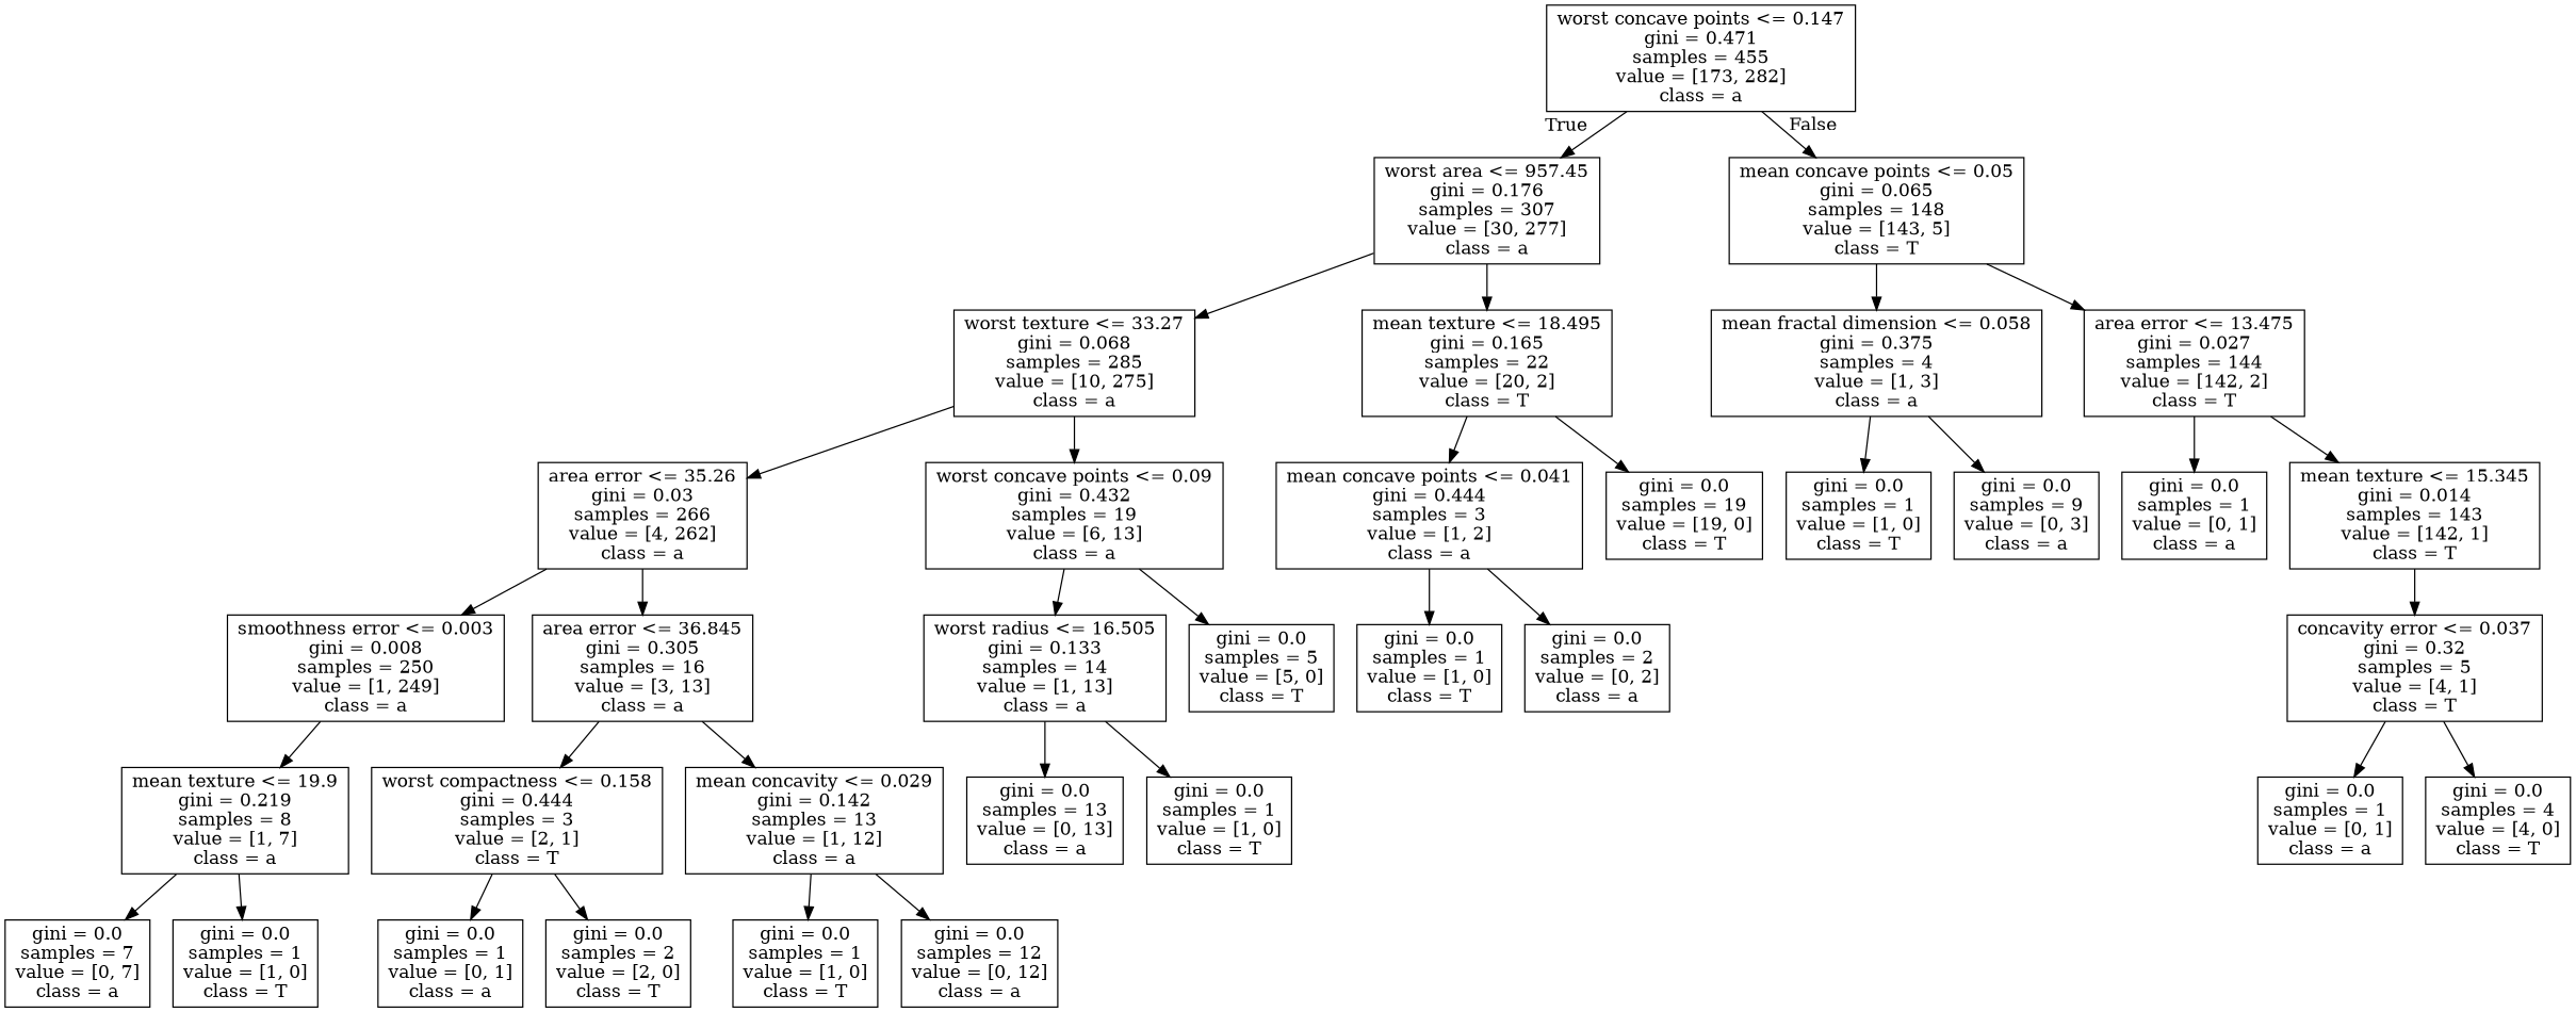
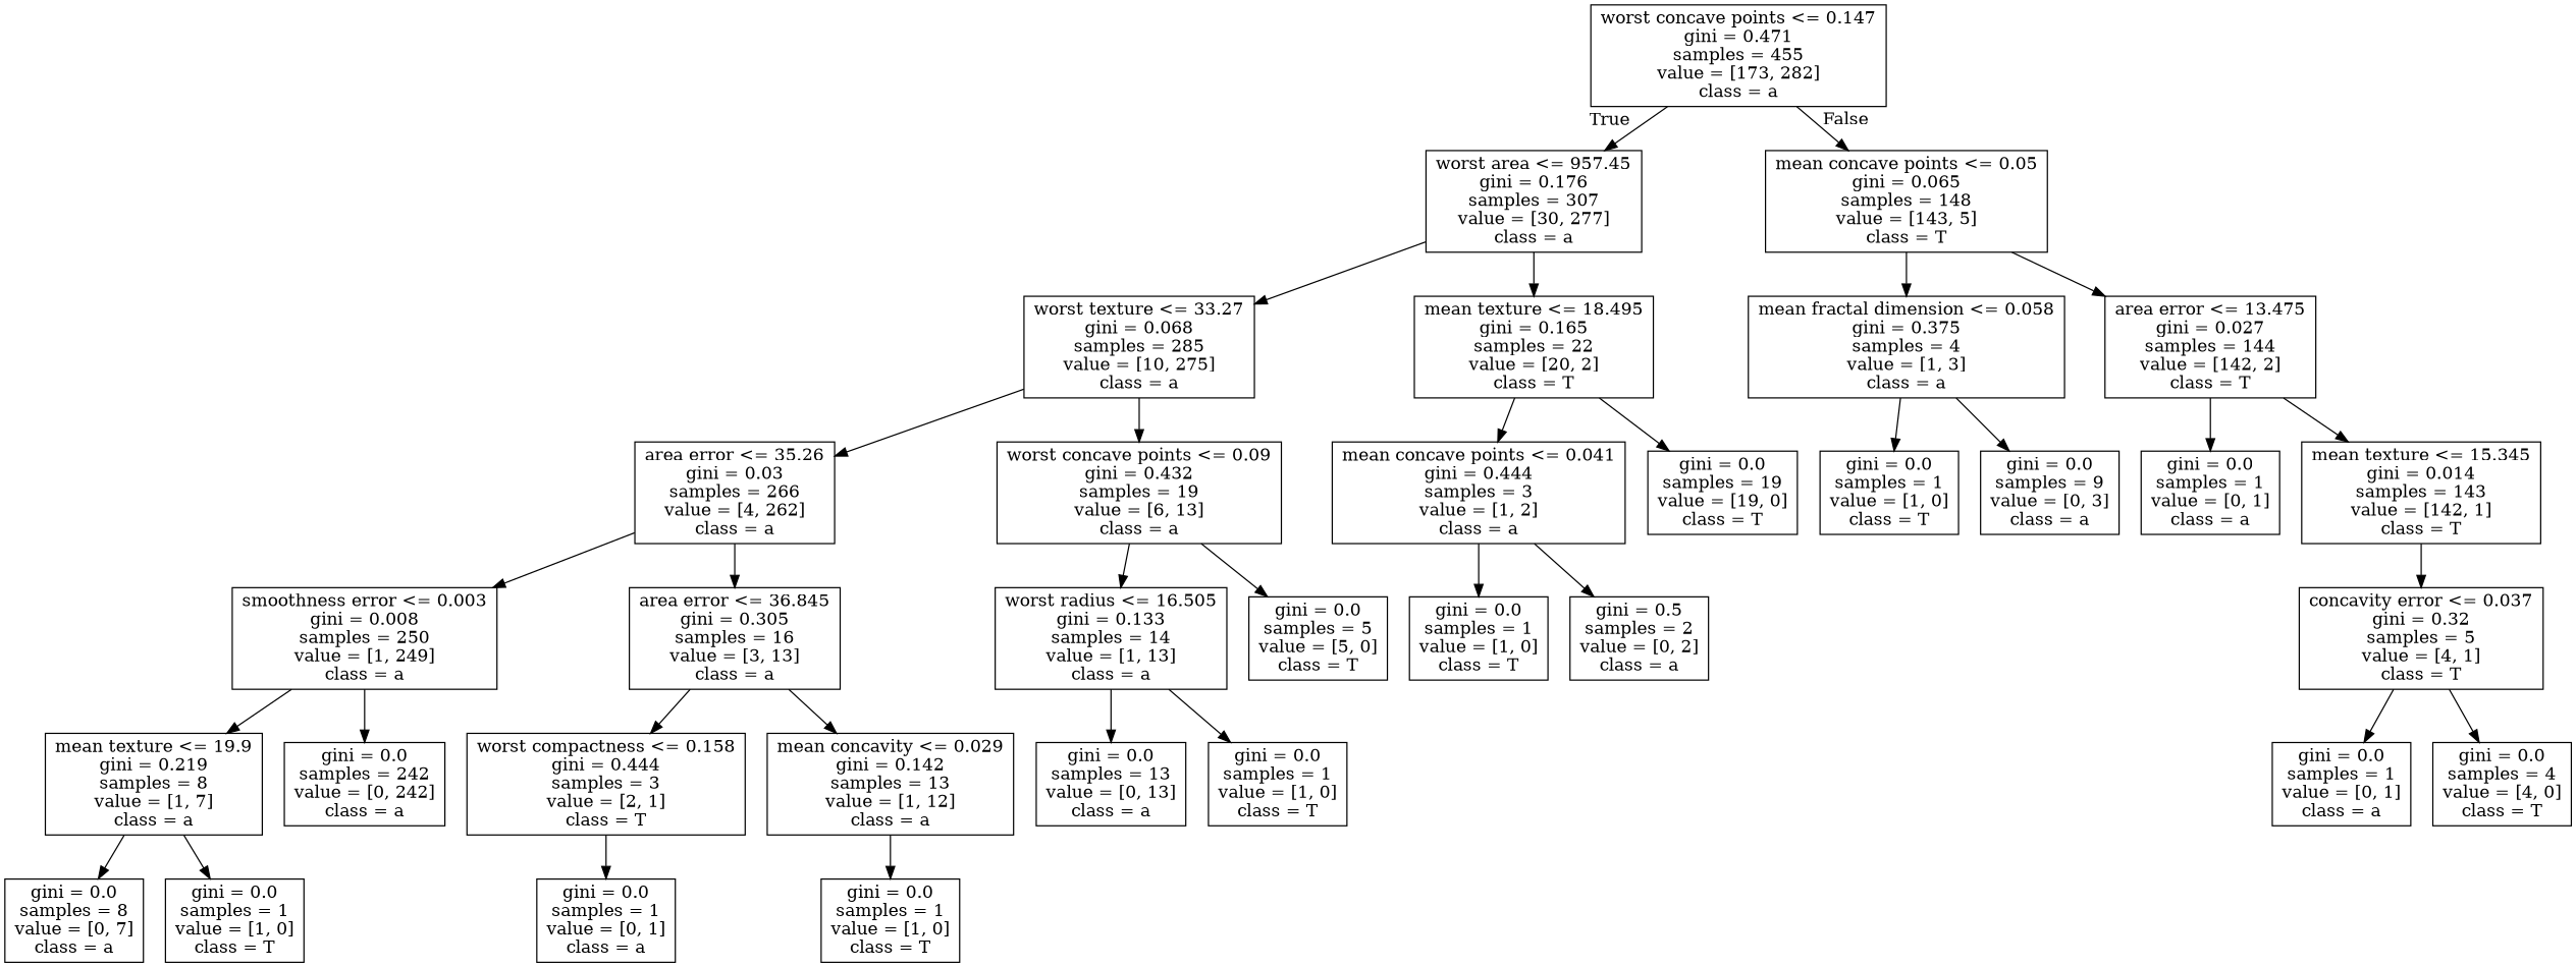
  digraph {
    node [shape=box]
    n1 [label="worst concave points <= 0.147\ngini = 0.471\nsamples = 455\nvalue = [173, 282]\nclass = a"]
    n2 [label="worst area <= 957.45\ngini = 0.176\nsamples = 307\nvalue = [30, 277]\nclass = a"]
    n3 [label="mean concave points <= 0.05\ngini = 0.065\nsamples = 148\nvalue = [143, 5]\nclass = T"]
    n4 [label="worst texture <= 33.27\ngini = 0.068\nsamples = 285\nvalue = [10, 275]\nclass = a"]
    n5 [label="mean texture <= 18.495\ngini = 0.165\nsamples = 22\nvalue = [20, 2]\nclass = T"]
    n6 [label="mean fractal dimension <= 0.058\ngini = 0.375\nsamples = 4\nvalue = [1, 3]\nclass = a"]
    n7 [label="area error <= 13.475\ngini = 0.027\nsamples = 144\nvalue = [142, 2]\nclass = T"]
    n8 [label="area error <= 35.26\ngini = 0.03\nsamples = 266\nvalue = [4, 262]\nclass = a"]
    n9 [label="worst concave points <= 0.09\ngini = 0.432\nsamples = 19\nvalue = [6, 13]\nclass = a"]
    n10 [label="mean concave points <= 0.041\ngini = 0.444\nsamples = 3\nvalue = [1, 2]\nclass = a"]
    n11 [label="gini = 0.0\nsamples = 19\nvalue = [19, 0]\nclass = T"]
    n12 [label="smoothness error <= 0.003\ngini = 0.008\nsamples = 250\nvalue = [1, 249]\nclass = a"]
    n13 [label="area error <= 36.845\ngini = 0.305\nsamples = 16\nvalue = [3, 13]\nclass = a"]
    n14 [label="worst radius <= 16.505\ngini = 0.133\nsamples = 14\nvalue = [1, 13]\nclass = a"]
    n15 [label="gini = 0.0\nsamples = 5\nvalue = [5, 0]\nclass = T"]
    n16 [label="mean texture <= 19.9\ngini = 0.219\nsamples = 8\nvalue = [1, 7]\nclass = a"]
+   n17 [label="gini = 0.0\nsamples = 242\nvalue = [0, 242]\nclass = a"]
    n18 [label="worst compactness <= 0.158\ngini = 0.444\nsamples = 3\nvalue = [2, 1]\nclass = T"]
    n19 [label="mean concavity <= 0.029\ngini = 0.142\nsamples = 13\nvalue = [1, 12]\nclass = a"]
-   n20 [label="gini = 0.0\nsamples = 7\nvalue = [0, 7]\nclass = a"]
+   n20 [label="gini = 0.0\nsamples = 8\nvalue = [0, 7]\nclass = a"]
    n21 [label="gini = 0.0\nsamples = 1\nvalue = [1, 0]\nclass = T"]
    n22 [label="gini = 0.0\nsamples = 1\nvalue = [0, 1]\nclass = a"]
-   n23 [label="gini = 0.0\nsamples = 2\nvalue = [2, 0]\nclass = T"]
    n24 [label="gini = 0.0\nsamples = 1\nvalue = [1, 0]\nclass = T"]
-   n25 [label="gini = 0.0\nsamples = 12\nvalue = [0, 12]\nclass = a"]
    n26 [label="gini = 0.0\nsamples = 13\nvalue = [0, 13]\nclass = a"]
    n27 [label="gini = 0.0\nsamples = 1\nvalue = [1, 0]\nclass = T"]
    n28 [label="gini = 0.0\nsamples = 1\nvalue = [1, 0]\nclass = T"]
-   n29 [label="gini = 0.0\nsamples = 2\nvalue = [0, 2]\nclass = a"]
+   n29 [label="gini = 0.5\nsamples = 2\nvalue = [0, 2]\nclass = a"]
    n30 [label="gini = 0.0\nsamples = 1\nvalue = [1, 0]\nclass = T"]
    n31 [label="gini = 0.0\nsamples = 9\nvalue = [0, 3]\nclass = a"]
    n32 [label="gini = 0.0\nsamples = 1\nvalue = [0, 1]\nclass = a"]
    n33 [label="mean texture <= 15.345\ngini = 0.014\nsamples = 143\nvalue = [142, 1]\nclass = T"]
    n34 [label="concavity error <= 0.037\ngini = 0.32\nsamples = 5\nvalue = [4, 1]\nclass = T"]
    n35 [label="gini = 0.0\nsamples = 1\nvalue = [0, 1]\nclass = a"]
    n36 [label="gini = 0.0\nsamples = 4\nvalue = [4, 0]\nclass = T"]
    n1 -> n2 [headlabel=True labelangle=45 labeldistance=2.5]
    n1 -> n3 [headlabel=False labelangle=-45 labeldistance=2.5]
    n2 -> n4
    n2 -> n5
    n3 -> n6
    n3 -> n7
    n4 -> n8
    n4 -> n9
    n5 -> n10
    n5 -> n11
    n6 -> n30
    n6 -> n31
    n7 -> n32
    n7 -> n33
    n8 -> n12
    n8 -> n13
    n9 -> n14
    n9 -> n15
    n10 -> n28
    n10 -> n29
    n12 -> n16
+   n12 -> n17
    n13 -> n18
    n13 -> n19
    n14 -> n26
    n14 -> n27
    n16 -> n20
    n16 -> n21
    n18 -> n22
-   n18 -> n23
    n19 -> n24
-   n19 -> n25
    n33 -> n34
    n34 -> n35
    n34 -> n36
  }
